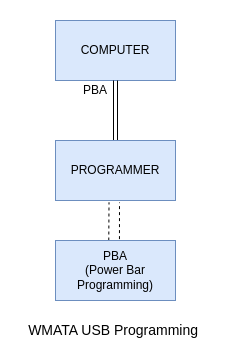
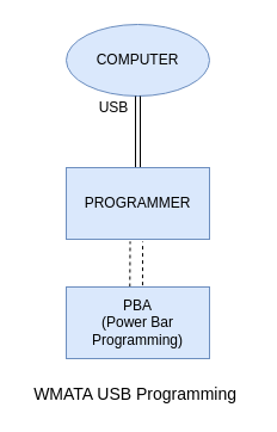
  <mxCell id="0" />
  <mxCell id="1" parent="0" />
- <mxCell id="2" value="COMPUTER&lt;br&gt;" style="rounded=0;whiteSpace=wrap;html=1;fillColor=#dae8fc;strokeColor=#6c8ebf;" vertex="1" parent="1"><mxGeometry x="55" y="20" width="120" height="60" as="geometry" /></mxCell>
+ <mxCell id="2" value="COMPUTER&lt;br&gt;" style="ellipse;whiteSpace=wrap;html=1;fillColor=#dae8fc;strokeColor=#6c8ebf;" vertex="1" parent="1"><mxGeometry x="55" y="20" width="120" height="60" as="geometry" /></mxCell>
  <mxCell id="3" value="" style="shape=link;html=1;entryX=0.5;entryY=1;entryDx=0;entryDy=0;" edge="1" parent="1" target="2"><mxGeometry width="50" height="50" relative="1" as="geometry"><mxPoint x="115" y="140" as="sourcePoint" /><mxPoint x="105" y="100" as="targetPoint" /></mxGeometry></mxCell>
- <mxCell id="4" value="PBA" style="text;html=1;strokeColor=none;fillColor=none;align=center;verticalAlign=middle;whiteSpace=wrap;rounded=0;" vertex="1" parent="1"><mxGeometry x="75" y="80" width="40" height="20" as="geometry" /></mxCell>
+ <mxCell id="4" value="USB" style="text;html=1;strokeColor=none;fillColor=none;align=center;verticalAlign=middle;whiteSpace=wrap;rounded=0;" vertex="1" parent="1"><mxGeometry x="75" y="80" width="40" height="20" as="geometry" /></mxCell>
  <mxCell id="5" value="PROGRAMMER&lt;br&gt;" style="rounded=0;whiteSpace=wrap;html=1;fillColor=#dae8fc;strokeColor=#6c8ebf;" vertex="1" parent="1"><mxGeometry x="55" y="140" width="120" height="60" as="geometry" /></mxCell>
  <mxCell id="6" value="" style="endArrow=none;dashed=1;html=1;entryX=0.446;entryY=1.03;entryDx=0;entryDy=0;entryPerimeter=0;exitX=0.444;exitY=0;exitDx=0;exitDy=0;exitPerimeter=0;" edge="1" parent="1" source="8" target="5"><mxGeometry width="50" height="50" relative="1" as="geometry"><mxPoint x="109" y="230" as="sourcePoint" /><mxPoint x="105" y="220" as="targetPoint" /></mxGeometry></mxCell>
  <mxCell id="7" value="" style="endArrow=none;dashed=1;html=1;entryX=0.446;entryY=1.03;entryDx=0;entryDy=0;entryPerimeter=0;exitX=0.533;exitY=-0.023;exitDx=0;exitDy=0;exitPerimeter=0;" edge="1" parent="1" source="8"><mxGeometry width="50" height="50" relative="1" as="geometry"><mxPoint x="119" y="230" as="sourcePoint" /><mxPoint x="119" y="202" as="targetPoint" /></mxGeometry></mxCell>
  <mxCell id="8" value="PBA&lt;br&gt;(Power Bar Programming)&lt;br&gt;" style="rounded=0;whiteSpace=wrap;html=1;fillColor=#dae8fc;strokeColor=#6c8ebf;" vertex="1" parent="1"><mxGeometry x="55" y="240" width="120" height="60" as="geometry" /></mxCell>
  <mxCell id="9" value="WMATA USB Programming&amp;nbsp;&lt;br style=&quot;font-size: 14px;&quot;&gt;" style="text;html=1;strokeColor=none;fillColor=none;align=center;verticalAlign=middle;whiteSpace=wrap;rounded=0;fontSize=14;" vertex="1" parent="1"><mxGeometry x="20" y="320" width="190" height="20" as="geometry" /></mxCell>
